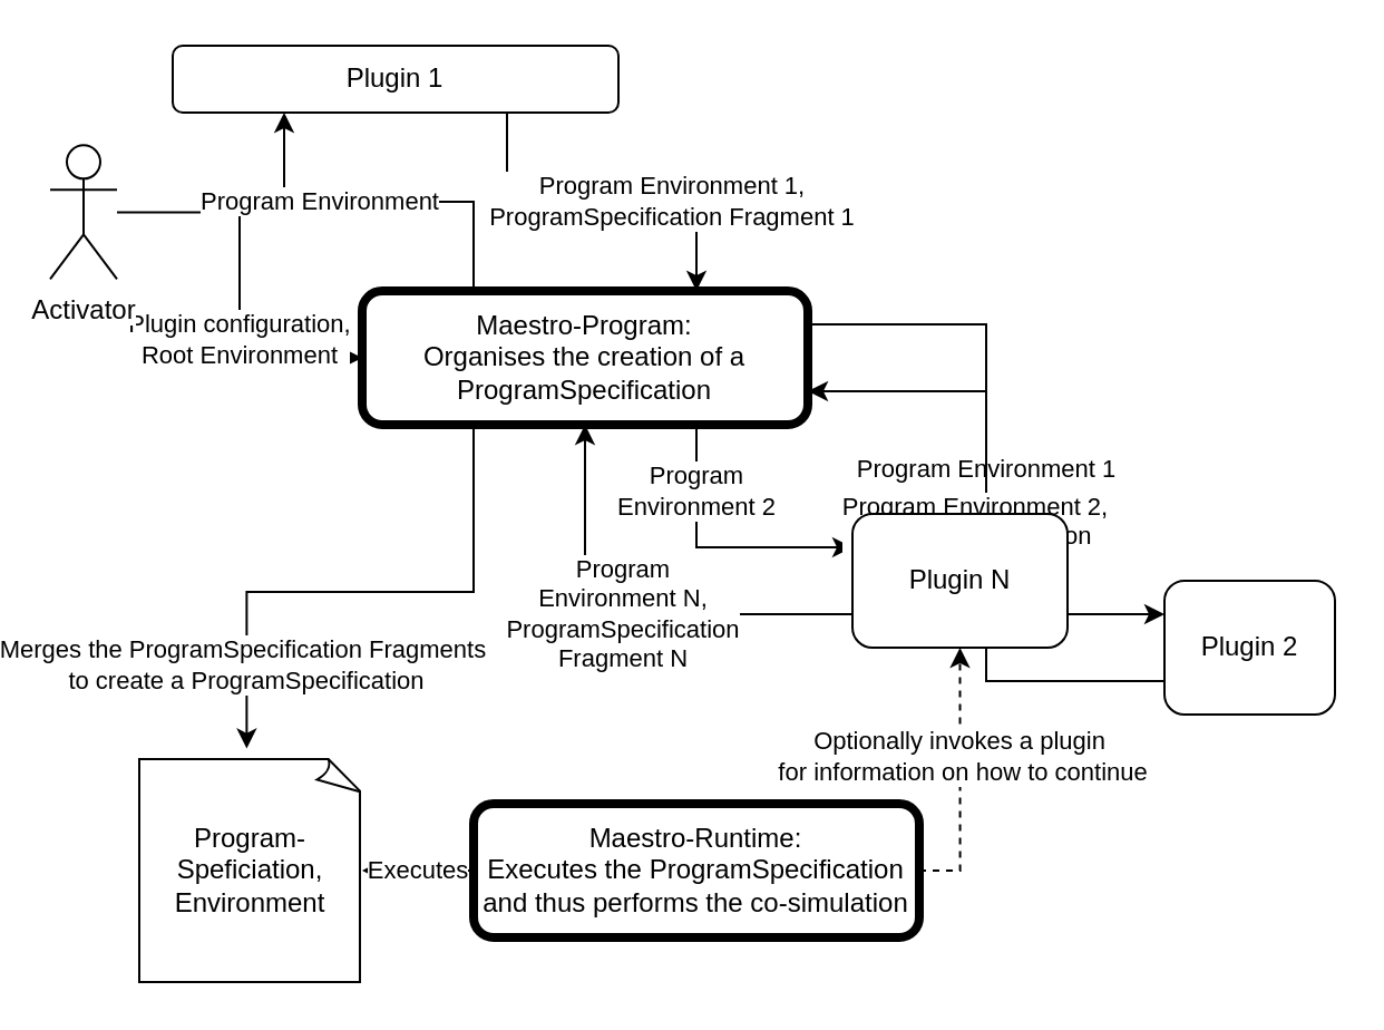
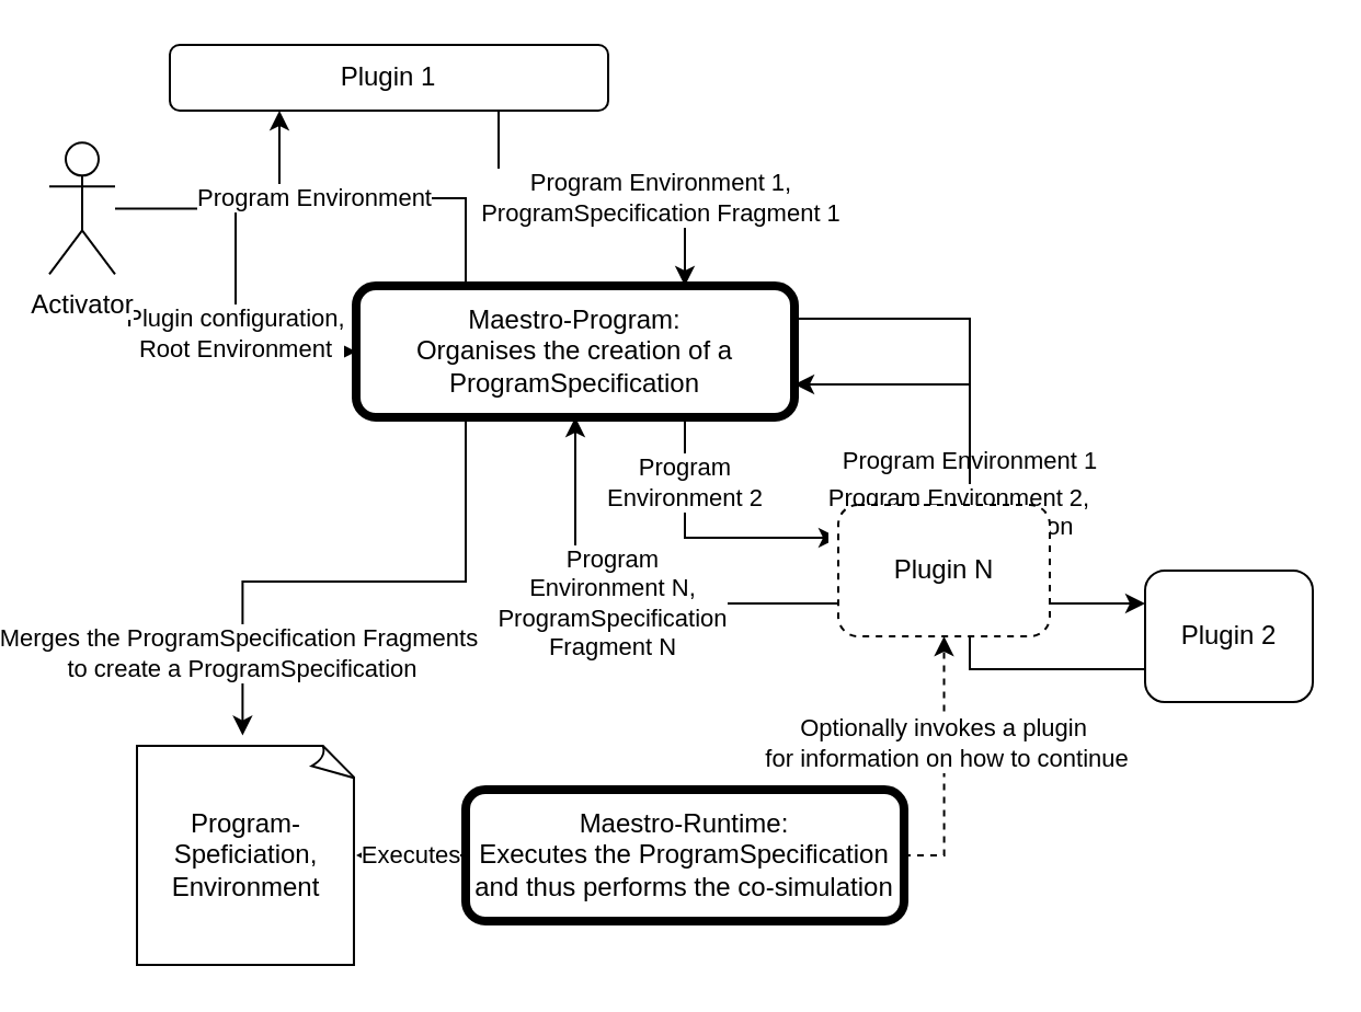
  <mxCell id="0" />
  <mxCell id="1" parent="0" />
  <mxCell id="2" value="Plugin configuration, &lt;br&gt;Root Environment" style="edgeStyle=orthogonalEdgeStyle;rounded=0;orthogonalLoop=1;jettySize=auto;html=1;entryX=0;entryY=0.5;entryDx=0;entryDy=0;" edge="1" parent="1" source="3" target="10"><mxGeometry x="0.273" relative="1" as="geometry"><mxPoint as="offset" /></mxGeometry></mxCell>
  <mxCell id="3" value="Activator" style="shape=umlActor;verticalLabelPosition=bottom;labelBackgroundColor=#ffffff;verticalAlign=top;html=1;outlineConnect=0;" vertex="1" parent="1"><mxGeometry x="20" y="64.67" width="30" height="60" as="geometry" /></mxCell>
  <mxCell id="4" value="Program Environment 1,&lt;br&gt;ProgramSpecification Fragment 1" style="edgeStyle=orthogonalEdgeStyle;rounded=0;orthogonalLoop=1;jettySize=auto;html=1;exitX=0.75;exitY=1;exitDx=0;exitDy=0;entryX=0.75;entryY=0;entryDx=0;entryDy=0;" edge="1" parent="1" source="5" target="10"><mxGeometry x="0.382" relative="1" as="geometry"><mxPoint as="offset" /></mxGeometry></mxCell>
  <mxCell id="5" value="Plugin 1" style="rounded=1;whiteSpace=wrap;html=1;" vertex="1" parent="1"><mxGeometry x="75" y="20" width="200" height="30" as="geometry" /></mxCell>
  <mxCell id="6" value="Program Environment" style="edgeStyle=orthogonalEdgeStyle;rounded=0;orthogonalLoop=1;jettySize=auto;html=1;entryX=0.25;entryY=1;entryDx=0;entryDy=0;exitX=0.25;exitY=0;exitDx=0;exitDy=0;" edge="1" parent="1" source="10" target="5"><mxGeometry x="0.322" relative="1" as="geometry"><mxPoint as="offset" /></mxGeometry></mxCell>
  <mxCell id="7" value="Program Environment 1" style="edgeStyle=orthogonalEdgeStyle;rounded=0;orthogonalLoop=1;jettySize=auto;html=1;exitX=1;exitY=0.25;exitDx=0;exitDy=0;entryX=0;entryY=0.25;entryDx=0;entryDy=0;" edge="1" parent="1" source="10" target="12"><mxGeometry relative="1" as="geometry" /></mxCell>
  <mxCell id="8" value="Program &lt;br&gt;Environment 2" style="edgeStyle=orthogonalEdgeStyle;rounded=0;orthogonalLoop=1;jettySize=auto;html=1;exitX=0.75;exitY=1;exitDx=0;exitDy=0;entryX=0;entryY=0.25;entryDx=0;entryDy=0;" edge="1" parent="1" source="10" target="14"><mxGeometry x="-0.525" relative="1" as="geometry"><mxPoint as="offset" /></mxGeometry></mxCell>
  <mxCell id="9" value="Merges the ProgramSpecification Fragments&amp;nbsp;&lt;br&gt;to create a ProgramSpecification" style="edgeStyle=orthogonalEdgeStyle;rounded=0;orthogonalLoop=1;jettySize=auto;html=1;exitX=0.25;exitY=1;exitDx=0;exitDy=0;entryX=0.482;entryY=-0.047;entryDx=0;entryDy=0;entryPerimeter=0;" edge="1" parent="1" source="10" target="16"><mxGeometry x="0.701" relative="1" as="geometry"><mxPoint as="offset" /></mxGeometry></mxCell>
  <mxCell id="10" value="Maestro-Program:&lt;br&gt;Organises the creation of a ProgramSpecification" style="rounded=1;whiteSpace=wrap;html=1;strokeWidth=4;" vertex="1" parent="1"><mxGeometry x="160" y="130" width="200" height="60" as="geometry" /></mxCell>
  <mxCell id="11" value="Program Environment 2,&lt;br&gt;ProgramSpecification &lt;br&gt;Fragment 2" style="edgeStyle=orthogonalEdgeStyle;rounded=0;orthogonalLoop=1;jettySize=auto;html=1;exitX=0;exitY=0.75;exitDx=0;exitDy=0;entryX=1;entryY=0.75;entryDx=0;entryDy=0;" edge="1" parent="1" source="12" target="10"><mxGeometry x="-0.002" y="5" relative="1" as="geometry"><mxPoint as="offset" /></mxGeometry></mxCell>
  <mxCell id="12" value="Plugin 2" style="rounded=1;whiteSpace=wrap;html=1;" vertex="1" parent="1"><mxGeometry x="520" y="260" width="76.5" height="60" as="geometry" /></mxCell>
  <mxCell id="13" value="Program&lt;br&gt;Environment N,&lt;br&gt;ProgramSpecification&lt;br&gt;Fragment N" style="edgeStyle=orthogonalEdgeStyle;rounded=0;orthogonalLoop=1;jettySize=auto;html=1;entryX=0.5;entryY=1;entryDx=0;entryDy=0;exitX=0;exitY=0.75;exitDx=0;exitDy=0;" edge="1" parent="1" source="14" target="10"><mxGeometry relative="1" as="geometry" /></mxCell>
- <mxCell id="14" value="Plugin N" style="rounded=1;whiteSpace=wrap;html=1;" vertex="1" parent="1"><mxGeometry x="380" y="230" width="96.5" height="60" as="geometry" /></mxCell>
+ <mxCell id="14" value="Plugin N" style="rounded=1;whiteSpace=wrap;html=1;dashed=1;" vertex="1" parent="1"><mxGeometry x="380" y="230" width="96.5" height="60" as="geometry" /></mxCell>
  <mxCell id="15" value="Executes" style="edgeStyle=orthogonalEdgeStyle;rounded=0;orthogonalLoop=1;jettySize=auto;html=1;exitX=0;exitY=0.5;exitDx=0;exitDy=0;" edge="1" parent="1" source="18" target="16"><mxGeometry relative="1" as="geometry" /></mxCell>
  <mxCell id="16" value="Program-Speficiation,&lt;br&gt;Environment" style="whiteSpace=wrap;html=1;shape=mxgraph.basic.document" vertex="1" parent="1"><mxGeometry x="60" y="340" width="100" height="100" as="geometry" /></mxCell>
  <mxCell id="17" value="Optionally invokes a plugin&lt;br&gt;&amp;nbsp;for information on how to continue" style="edgeStyle=orthogonalEdgeStyle;rounded=0;orthogonalLoop=1;jettySize=auto;html=1;exitX=1;exitY=0.5;exitDx=0;exitDy=0;entryX=0.5;entryY=1;entryDx=0;entryDy=0;dashed=1;" edge="1" parent="1" source="18" target="14"><mxGeometry x="0.161" relative="1" as="geometry"><Array as="points"><mxPoint x="428" y="390" /></Array><mxPoint as="offset" /></mxGeometry></mxCell>
  <mxCell id="18" value="Maestro-Runtime:&lt;br&gt;Executes the ProgramSpecification and thus performs the co-simulation" style="rounded=1;whiteSpace=wrap;html=1;strokeWidth=4;" vertex="1" parent="1"><mxGeometry x="210" y="360" width="200" height="60" as="geometry" /></mxCell>
